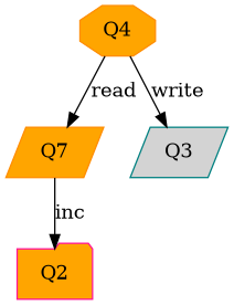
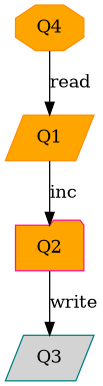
  digraph {
    node [color=darkorange fillcolor=orange shape=parallelogram style=filled]
    n1 [label=Q4 shape=octagon]
-   Q1 [label=Q7]
+   Q1
    Q2 [color=deeppink shape=folder]
    Q3 [color=teal fillcolor=lightgrey]
    n1 -> Q1 [label=read]
    Q1 -> Q2 [label=inc]
-   n1 -> Q3 [label=write]
+   Q2 -> Q3 [label=write]
  }
